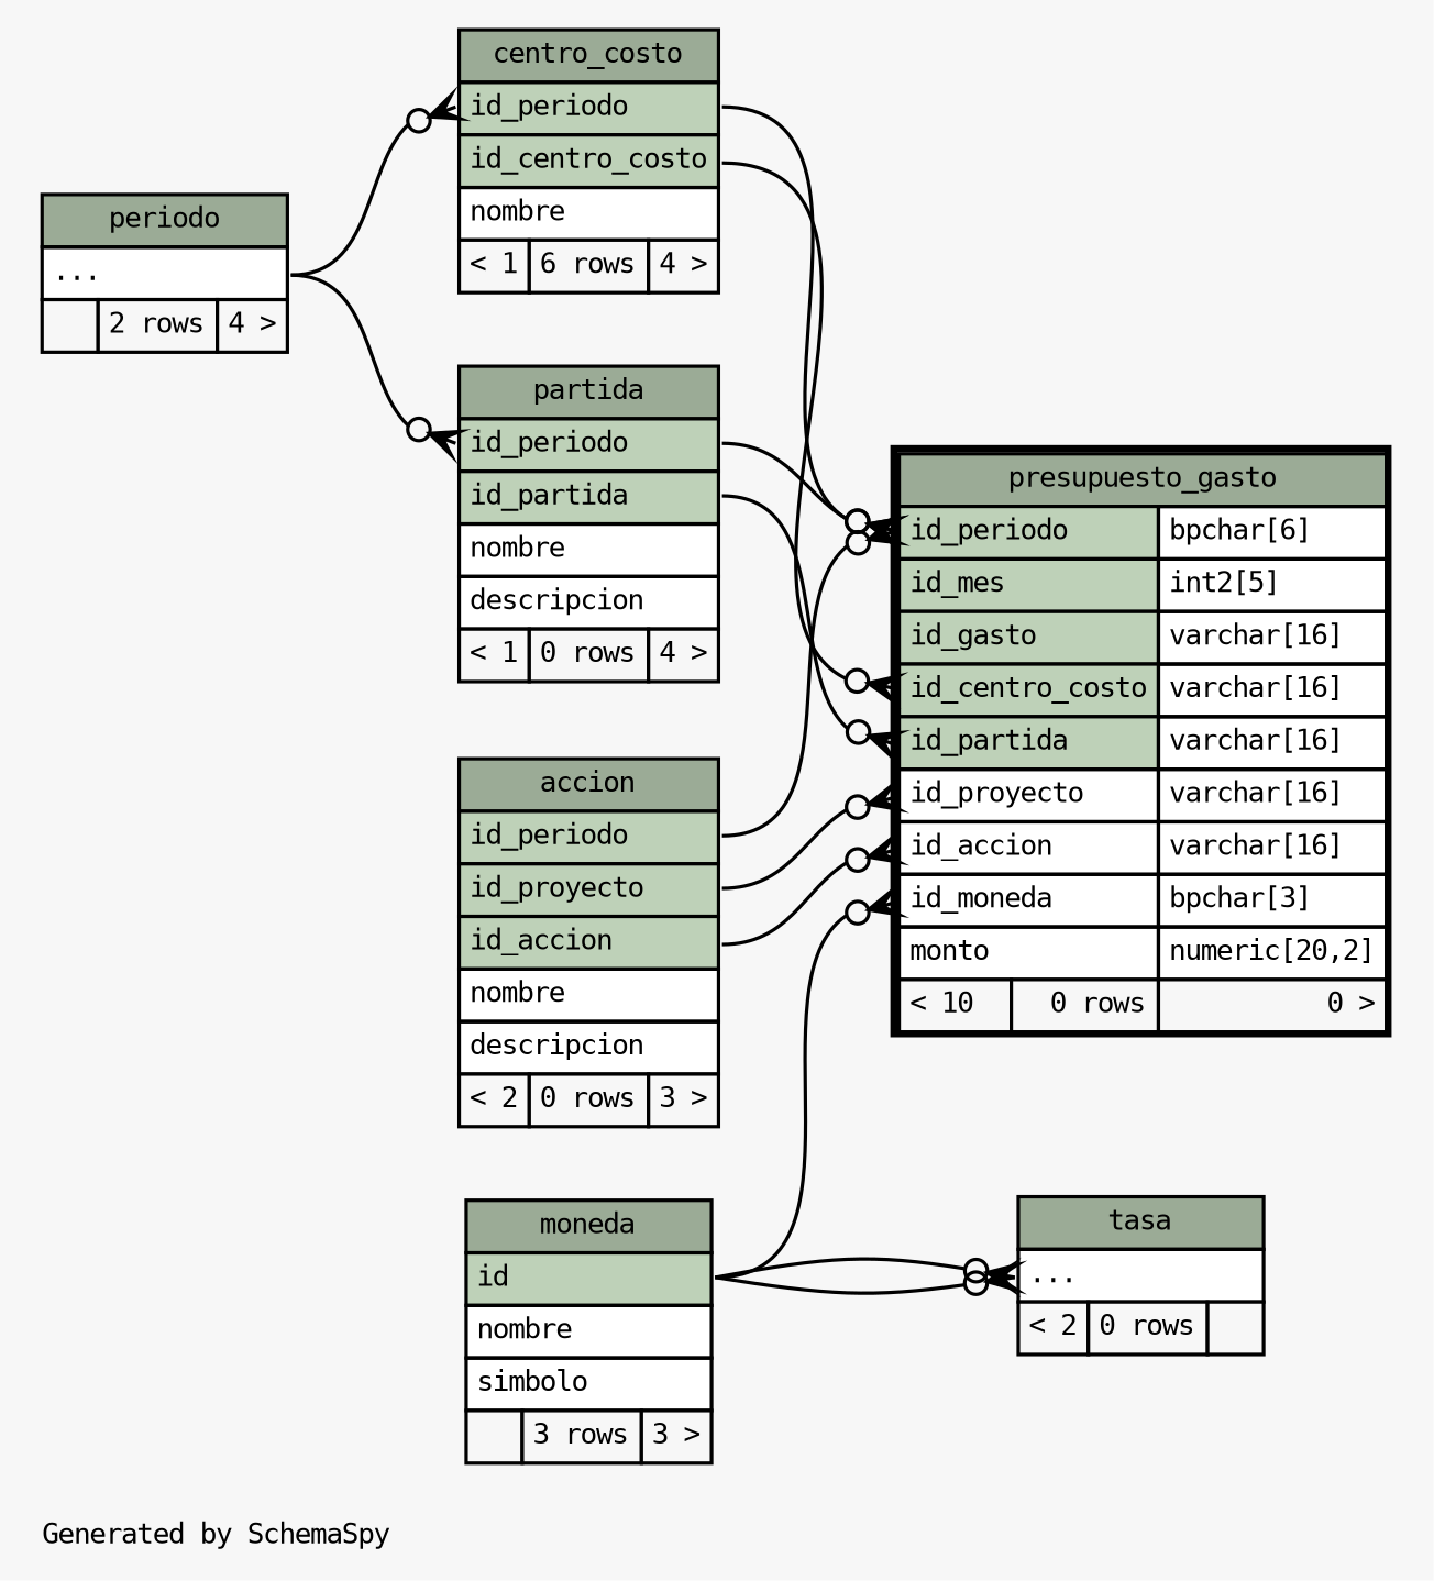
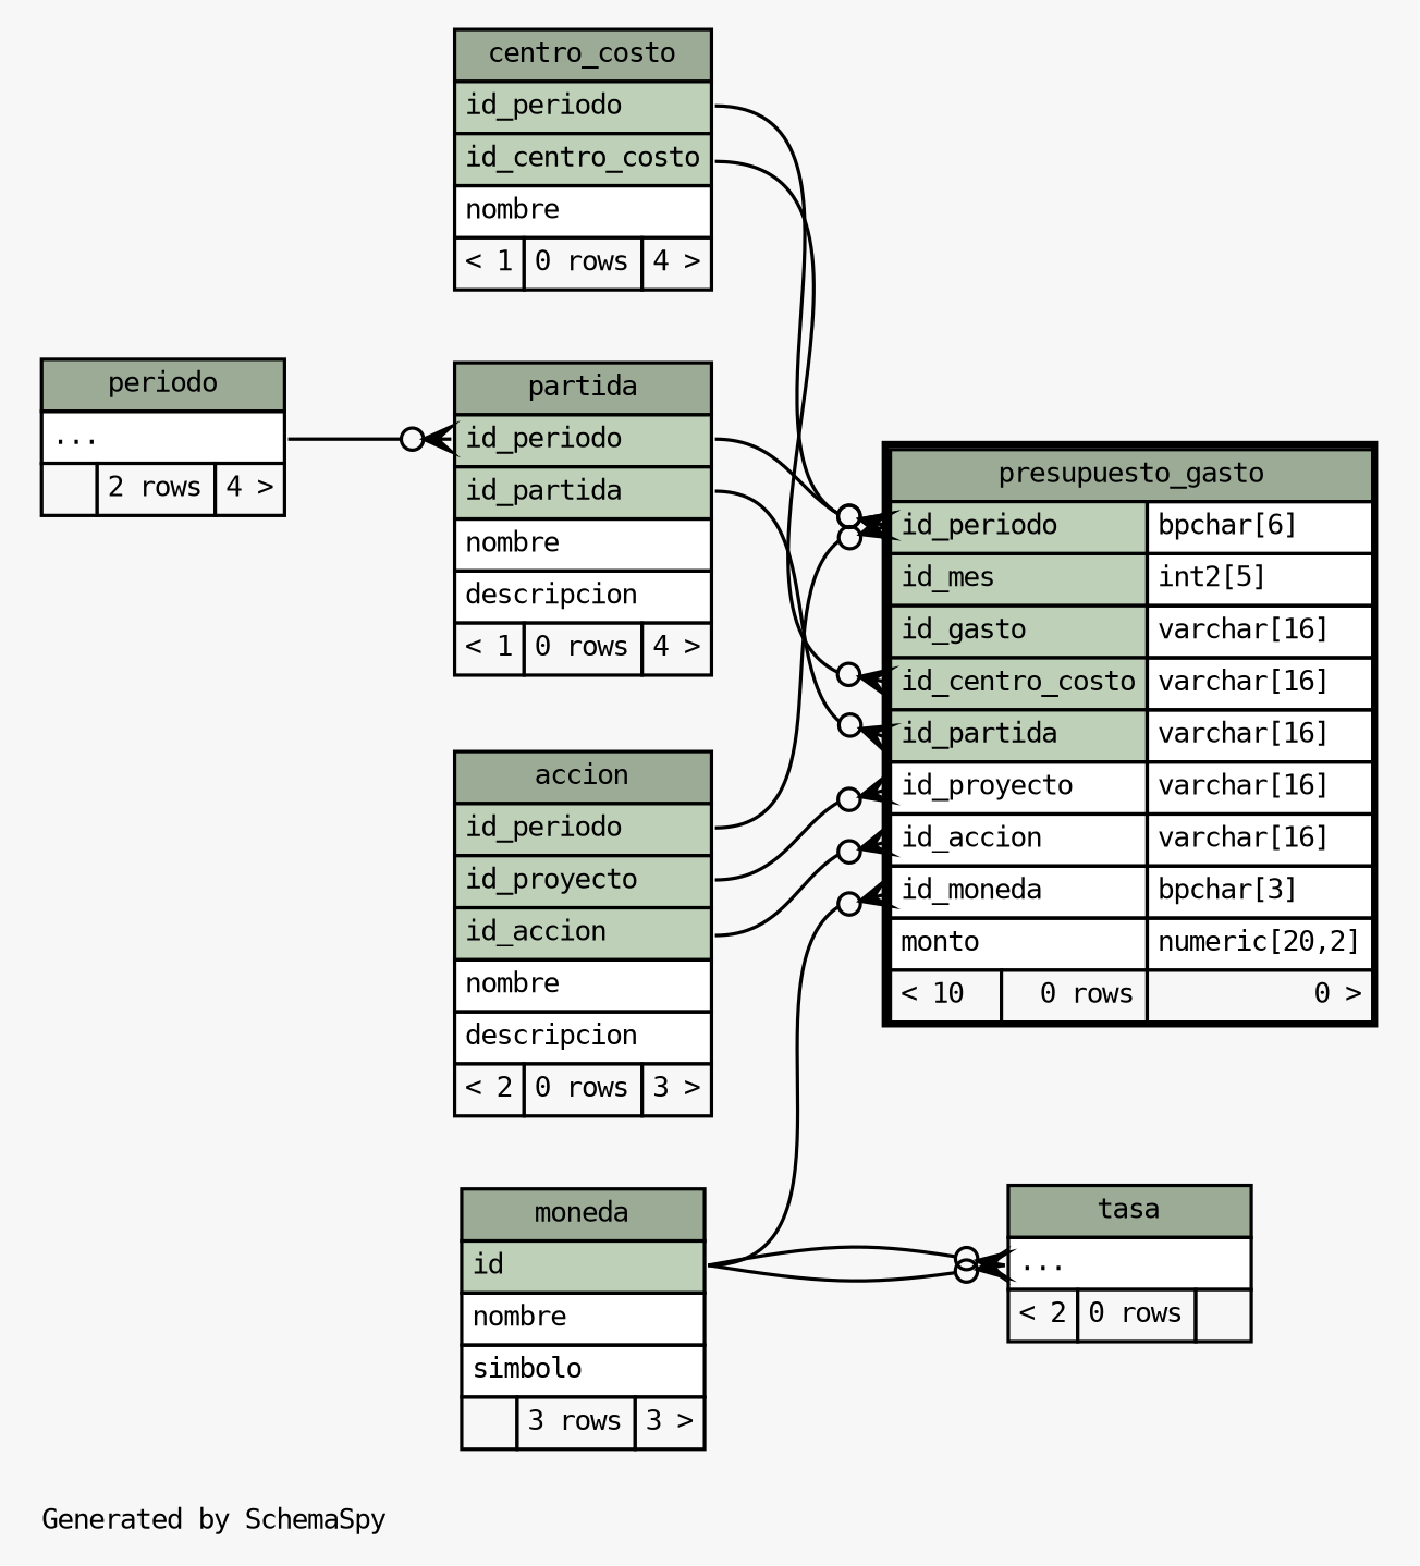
  digraph {
    bgcolor="#f7f7f7"
    fontname=monospace
    fontsize=8
    label="\nGenerated by SchemaSpy"
    labeljust=l
    nodesep=0.18
    rankdir=RL
    ranksep=0.46
    node [fontname=monospace fontsize=8 shape=plaintext]
    edge [arrowhead=none arrowsize=0.8 arrowtail=crowodot dir=back headport="id_periodo:e" tailport="id_periodo:w"]
    n1 [label=<     <TABLE BORDER="0" CELLBORDER="1" CELLSPACING="0" BGCOLOR="#ffffff">       <TR><TD COLSPAN="3" BGCOLOR="#9bab96" ALIGN="CENTER">accion</TD></TR>       <TR><TD PORT="id_periodo" COLSPAN="3" BGCOLOR="#bed1b8" ALIGN="LEFT">id_periodo</TD></TR>       <TR><TD PORT="id_proyecto" COLSPAN="3" BGCOLOR="#bed1b8" ALIGN="LEFT">id_proyecto</TD></TR>       <TR><TD PORT="id_accion" COLSPAN="3" BGCOLOR="#bed1b8" ALIGN="LEFT">id_accion</TD></TR>       <TR><TD PORT="nombre" COLSPAN="3" ALIGN="LEFT">nombre</TD></TR>       <TR><TD PORT="descripcion" COLSPAN="3" ALIGN="LEFT">descripcion</TD></TR>       <TR><TD ALIGN="LEFT" BGCOLOR="#f7f7f7">&lt; 2</TD><TD ALIGN="RIGHT" BGCOLOR="#f7f7f7">0 rows</TD><TD ALIGN="RIGHT" BGCOLOR="#f7f7f7">3 &gt;</TD></TR>     </TABLE>>]
    n2 [label=<     <TABLE BORDER="0" CELLBORDER="1" CELLSPACING="0" BGCOLOR="#ffffff">       <TR><TD COLSPAN="3" BGCOLOR="#9bab96" ALIGN="CENTER">periodo</TD></TR>       <TR><TD PORT="elipses" COLSPAN="3" ALIGN="LEFT">...</TD></TR>       <TR><TD ALIGN="LEFT" BGCOLOR="#f7f7f7">  </TD><TD ALIGN="RIGHT" BGCOLOR="#f7f7f7">2 rows</TD><TD ALIGN="RIGHT" BGCOLOR="#f7f7f7">4 &gt;</TD></TR>     </TABLE>>]
-   n3 [label=<     <TABLE BORDER="0" CELLBORDER="1" CELLSPACING="0" BGCOLOR="#ffffff">       <TR><TD COLSPAN="3" BGCOLOR="#9bab96" ALIGN="CENTER">centro_costo</TD></TR>       <TR><TD PORT="id_periodo" COLSPAN="3" BGCOLOR="#bed1b8" ALIGN="LEFT">id_periodo</TD></TR>       <TR><TD PORT="id_centro_costo" COLSPAN="3" BGCOLOR="#bed1b8" ALIGN="LEFT">id_centro_costo</TD></TR>       <TR><TD PORT="nombre" COLSPAN="3" ALIGN="LEFT">nombre</TD></TR>       <TR><TD ALIGN="LEFT" BGCOLOR="#f7f7f7">&lt; 1</TD><TD ALIGN="RIGHT" BGCOLOR="#f7f7f7">6 rows</TD><TD ALIGN="RIGHT" BGCOLOR="#f7f7f7">4 &gt;</TD></TR>     </TABLE>>]
+   n3 [label=<     <TABLE BORDER="0" CELLBORDER="1" CELLSPACING="0" BGCOLOR="#ffffff">       <TR><TD COLSPAN="3" BGCOLOR="#9bab96" ALIGN="CENTER">centro_costo</TD></TR>       <TR><TD PORT="id_periodo" COLSPAN="3" BGCOLOR="#bed1b8" ALIGN="LEFT">id_periodo</TD></TR>       <TR><TD PORT="id_centro_costo" COLSPAN="3" BGCOLOR="#bed1b8" ALIGN="LEFT">id_centro_costo</TD></TR>       <TR><TD PORT="nombre" COLSPAN="3" ALIGN="LEFT">nombre</TD></TR>       <TR><TD ALIGN="LEFT" BGCOLOR="#f7f7f7">&lt; 1</TD><TD ALIGN="RIGHT" BGCOLOR="#f7f7f7">0 rows</TD><TD ALIGN="RIGHT" BGCOLOR="#f7f7f7">4 &gt;</TD></TR>     </TABLE>>]
    n4 [label=<     <TABLE BORDER="0" CELLBORDER="1" CELLSPACING="0" BGCOLOR="#ffffff">       <TR><TD COLSPAN="3" BGCOLOR="#9bab96" ALIGN="CENTER">partida</TD></TR>       <TR><TD PORT="id_periodo" COLSPAN="3" BGCOLOR="#bed1b8" ALIGN="LEFT">id_periodo</TD></TR>       <TR><TD PORT="id_partida" COLSPAN="3" BGCOLOR="#bed1b8" ALIGN="LEFT">id_partida</TD></TR>       <TR><TD PORT="nombre" COLSPAN="3" ALIGN="LEFT">nombre</TD></TR>       <TR><TD PORT="descripcion" COLSPAN="3" ALIGN="LEFT">descripcion</TD></TR>       <TR><TD ALIGN="LEFT" BGCOLOR="#f7f7f7">&lt; 1</TD><TD ALIGN="RIGHT" BGCOLOR="#f7f7f7">0 rows</TD><TD ALIGN="RIGHT" BGCOLOR="#f7f7f7">4 &gt;</TD></TR>     </TABLE>>]
    n5 [label=<     <TABLE BORDER="2" CELLBORDER="1" CELLSPACING="0" BGCOLOR="#ffffff">       <TR><TD COLSPAN="3" BGCOLOR="#9bab96" ALIGN="CENTER">presupuesto_gasto</TD></TR>       <TR><TD PORT="id_periodo" COLSPAN="2" BGCOLOR="#bed1b8" ALIGN="LEFT">id_periodo</TD><TD PORT="id_periodo.type" ALIGN="LEFT">bpchar[6]</TD></TR>       <TR><TD PORT="id_mes" COLSPAN="2" BGCOLOR="#bed1b8" ALIGN="LEFT">id_mes</TD><TD PORT="id_mes.type" ALIGN="LEFT">int2[5]</TD></TR>       <TR><TD PORT="id_gasto" COLSPAN="2" BGCOLOR="#bed1b8" ALIGN="LEFT">id_gasto</TD><TD PORT="id_gasto.type" ALIGN="LEFT">varchar[16]</TD></TR>       <TR><TD PORT="id_centro_costo" COLSPAN="2" BGCOLOR="#bed1b8" ALIGN="LEFT">id_centro_costo</TD><TD PORT="id_centro_costo.type" ALIGN="LEFT">varchar[16]</TD></TR>       <TR><TD PORT="id_partida" COLSPAN="2" BGCOLOR="#bed1b8" ALIGN="LEFT">id_partida</TD><TD PORT="id_partida.type" ALIGN="LEFT">varchar[16]</TD></TR>       <TR><TD PORT="id_proyecto" COLSPAN="2" ALIGN="LEFT">id_proyecto</TD><TD PORT="id_proyecto.type" ALIGN="LEFT">varchar[16]</TD></TR>       <TR><TD PORT="id_accion" COLSPAN="2" ALIGN="LEFT">id_accion</TD><TD PORT="id_accion.type" ALIGN="LEFT">varchar[16]</TD></TR>       <TR><TD PORT="id_moneda" COLSPAN="2" ALIGN="LEFT">id_moneda</TD><TD PORT="id_moneda.type" ALIGN="LEFT">bpchar[3]</TD></TR>       <TR><TD PORT="monto" COLSPAN="2" ALIGN="LEFT">monto</TD><TD PORT="monto.type" ALIGN="LEFT">numeric[20,2]</TD></TR>       <TR><TD ALIGN="LEFT" BGCOLOR="#f7f7f7">&lt; 10</TD><TD ALIGN="RIGHT" BGCOLOR="#f7f7f7">0 rows</TD><TD ALIGN="RIGHT" BGCOLOR="#f7f7f7">0 &gt;</TD></TR>     </TABLE>>]
    n6 [label=<     <TABLE BORDER="0" CELLBORDER="1" CELLSPACING="0" BGCOLOR="#ffffff">       <TR><TD COLSPAN="3" BGCOLOR="#9bab96" ALIGN="CENTER">moneda</TD></TR>       <TR><TD PORT="id" COLSPAN="3" BGCOLOR="#bed1b8" ALIGN="LEFT">id</TD></TR>       <TR><TD PORT="nombre" COLSPAN="3" ALIGN="LEFT">nombre</TD></TR>       <TR><TD PORT="simbolo" COLSPAN="3" ALIGN="LEFT">simbolo</TD></TR>       <TR><TD ALIGN="LEFT" BGCOLOR="#f7f7f7">  </TD><TD ALIGN="RIGHT" BGCOLOR="#f7f7f7">3 rows</TD><TD ALIGN="RIGHT" BGCOLOR="#f7f7f7">3 &gt;</TD></TR>     </TABLE>>]
    n7 [label=<     <TABLE BORDER="0" CELLBORDER="1" CELLSPACING="0" BGCOLOR="#ffffff">       <TR><TD COLSPAN="3" BGCOLOR="#9bab96" ALIGN="CENTER">tasa</TD></TR>       <TR><TD PORT="elipses" COLSPAN="3" ALIGN="LEFT">...</TD></TR>       <TR><TD ALIGN="LEFT" BGCOLOR="#f7f7f7">&lt; 2</TD><TD ALIGN="RIGHT" BGCOLOR="#f7f7f7">0 rows</TD><TD ALIGN="RIGHT" BGCOLOR="#f7f7f7">  </TD></TR>     </TABLE>>]
-   n3 -> n2 [headport="elipses:e"]
    n4 -> n2 [headport="elipses:e"]
    n5 -> n1 [headport="id_accion:e" tailport="id_accion:w"]
    n5 -> n1
    n5 -> n1 [headport="id_proyecto:e" tailport="id_proyecto:w"]
    n5 -> n3 [headport="id_centro_costo:e" tailport="id_centro_costo:w"]
    n5 -> n3
    n5 -> n4 [headport="id_partida:e" tailport="id_partida:w"]
    n5 -> n4
    n5 -> n6 [headport="id:e" tailport="id_moneda:w"]
    n7 -> n6 [headport="id:e" tailport="elipses:w"]
    n7 -> n6 [headport="id:e" tailport="elipses:w"]
  }
